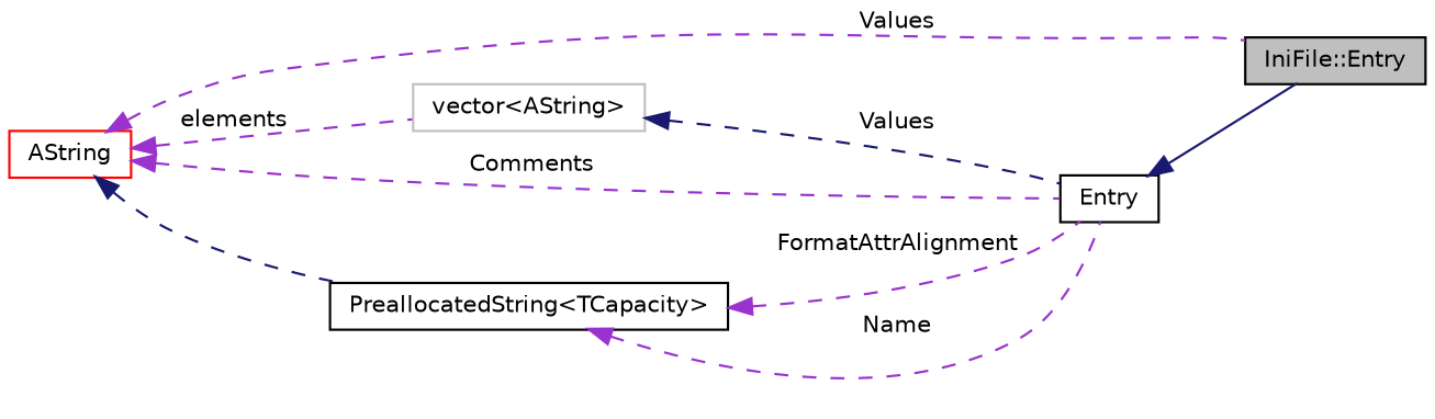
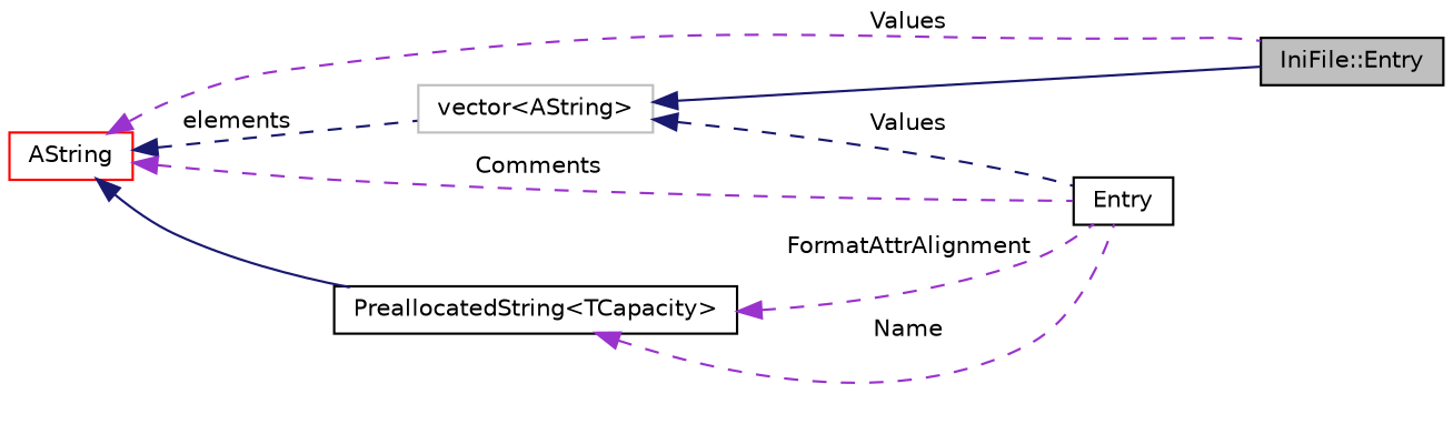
  digraph {
    rankdir=LR
    node [color=black fillcolor=white fontname=Helvetica fontsize=10 shape=record style=filled]
    edge [color=darkorchid3 dir=back fontname=Helvetica fontsize=10 labelfontname=Helvetica labelfontsize=10 style=dashed]
    n1 [fillcolor=grey75 fontcolor=black height=0.2 label="IniFile::Entry" width=0.4]
    n2 [color=grey75 height=0.2 label="vector\<AString\>" width=0.4]
    n3 [height=0.2 label=Entry width=0.4]
    n4 [height=0.2 label="PreallocatedString\<TCapacity\>" width=0.4]
    n5 [color=red height=0.2 label=AString width=0.4]
    n2 -> n3 [color=midnightblue label=" Values"]
-   n3 -> n1 [color=midnightblue style=solid]
+   n2 -> n1 [color=midnightblue style=solid]
    n4 -> n3 [label=" FormatAttrAlignment"]
    n4 -> n3 [label=" Name"]
    n5 -> n1 [label=" Values"]
-   n5 -> n2 [label=" elements"]
+   n5 -> n2 [color=midnightblue label=" elements"]
    n5 -> n3 [label=" Comments"]
-   n5 -> n4 [color=midnightblue]
+   n5 -> n4 [color=midnightblue style=solid]
  }
